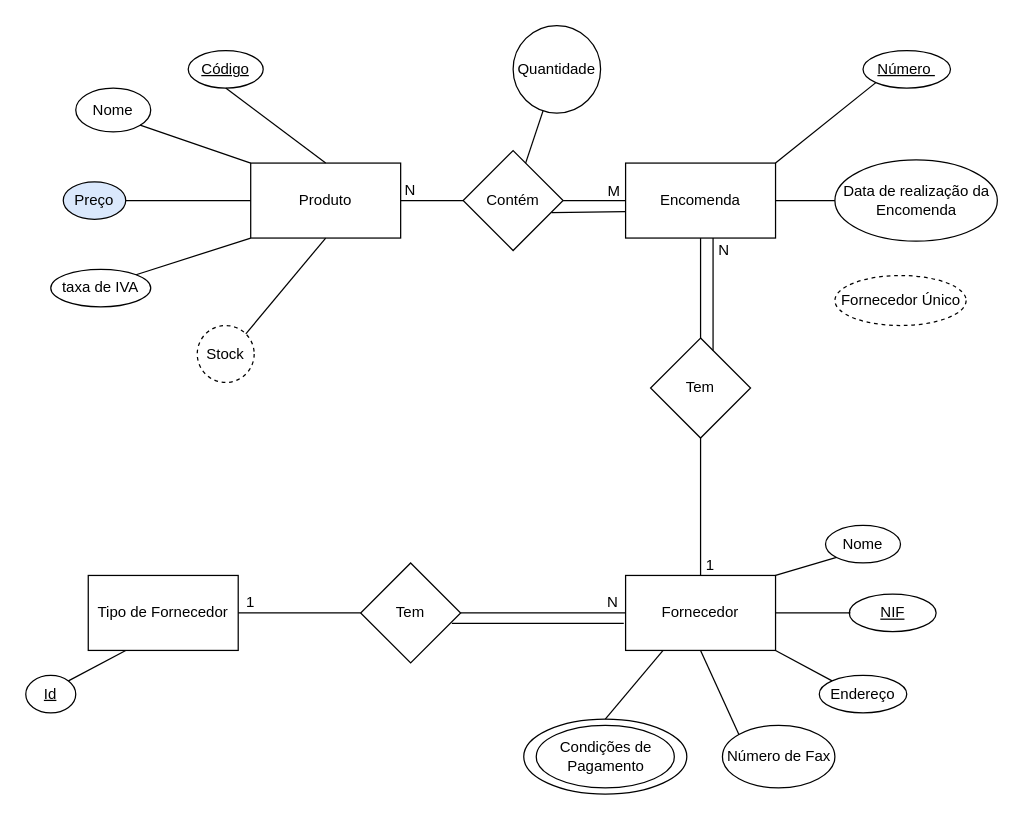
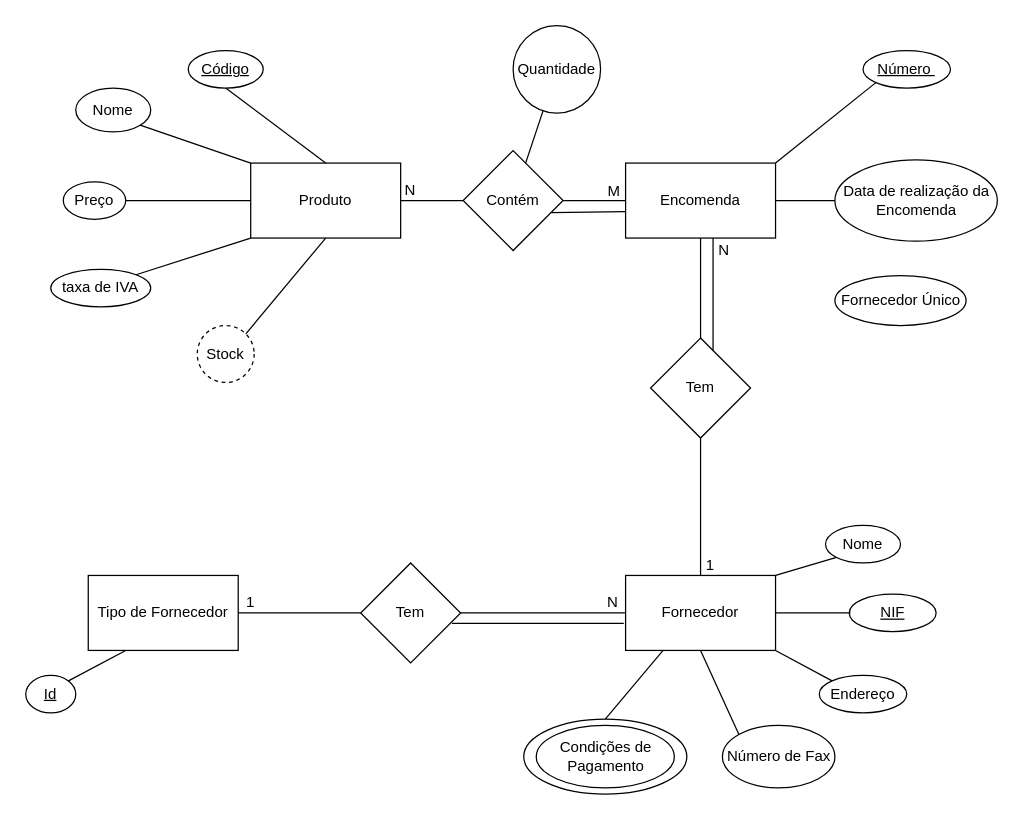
  <mxCell id="0" />
  <mxCell id="1" parent="0" />
  <mxCell id="2" value="Encomenda" style="rounded=0;whiteSpace=wrap;html=1;" vertex="1" parent="1"><mxGeometry x="500" y="130" width="120" height="60" as="geometry" /></mxCell>
  <mxCell id="3" value="&lt;u&gt;Número&amp;nbsp;&lt;/u&gt;" style="ellipse;whiteSpace=wrap;html=1;" vertex="1" parent="1"><mxGeometry x="690" y="40" width="70" height="30" as="geometry" /></mxCell>
  <mxCell id="4" value="" style="endArrow=none;html=1;rounded=0;entryX=0;entryY=1;entryDx=0;entryDy=0;exitX=1;exitY=0;exitDx=0;exitDy=0;" edge="1" parent="1" source="2" target="3"><mxGeometry width="50" height="50" relative="1" as="geometry"><mxPoint x="550" y="270" as="sourcePoint" /><mxPoint x="600" y="220" as="targetPoint" /></mxGeometry></mxCell>
  <mxCell id="5" value="Data de realização da Encomenda" style="ellipse;whiteSpace=wrap;html=1;" vertex="1" parent="1"><mxGeometry x="667.5" y="127.5" width="130" height="65" as="geometry" /></mxCell>
- <mxCell id="6" value="Fornecedor Único" style="ellipse;whiteSpace=wrap;html=1;dashed=1;" vertex="1" parent="1"><mxGeometry x="667.5" y="220" width="105" height="40" as="geometry" /></mxCell>
+ <mxCell id="6" value="Fornecedor Único" style="ellipse;whiteSpace=wrap;html=1;" vertex="1" parent="1"><mxGeometry x="667.5" y="220" width="105" height="40" as="geometry" /></mxCell>
  <mxCell id="7" value="" style="endArrow=none;html=1;rounded=0;entryX=1;entryY=0.5;entryDx=0;entryDy=0;exitX=0;exitY=0.5;exitDx=0;exitDy=0;" edge="1" parent="1" source="5" target="2"><mxGeometry width="50" height="50" relative="1" as="geometry"><mxPoint x="620" y="270" as="sourcePoint" /><mxPoint x="670" y="220" as="targetPoint" /></mxGeometry></mxCell>
  <mxCell id="8" value="" style="endArrow=none;html=1;rounded=0;entryX=0.5;entryY=1;entryDx=0;entryDy=0;exitX=0.5;exitY=0;exitDx=0;exitDy=0;" edge="1" parent="1" source="9" target="2"><mxGeometry width="50" height="50" relative="1" as="geometry"><mxPoint x="560" y="340" as="sourcePoint" /><mxPoint x="600" y="220" as="targetPoint" /></mxGeometry></mxCell>
  <mxCell id="9" value="Tem" style="rhombus;whiteSpace=wrap;html=1;" vertex="1" parent="1"><mxGeometry x="520" y="270" width="80" height="80" as="geometry" /></mxCell>
  <mxCell id="10" value="" style="endArrow=none;html=1;rounded=0;entryX=0.5;entryY=1;entryDx=0;entryDy=0;" edge="1" parent="1" target="9"><mxGeometry width="50" height="50" relative="1" as="geometry"><mxPoint x="560" y="460" as="sourcePoint" /><mxPoint x="550" y="320" as="targetPoint" /></mxGeometry></mxCell>
  <mxCell id="11" value="Fornecedor" style="rounded=0;whiteSpace=wrap;html=1;" vertex="1" parent="1"><mxGeometry x="500" y="460" width="120" height="60" as="geometry" /></mxCell>
  <mxCell id="12" value="Produto" style="rounded=0;whiteSpace=wrap;html=1;" vertex="1" parent="1"><mxGeometry x="200" y="130" width="120" height="60" as="geometry" /></mxCell>
  <mxCell id="13" value="&lt;u&gt;Código&lt;/u&gt;" style="ellipse;whiteSpace=wrap;html=1;" vertex="1" parent="1"><mxGeometry x="150" y="40" width="60" height="30" as="geometry" /></mxCell>
  <mxCell id="14" value="Nome" style="ellipse;whiteSpace=wrap;html=1;" vertex="1" parent="1"><mxGeometry x="60" y="70" width="60" height="35" as="geometry" /></mxCell>
- <mxCell id="15" value="Preço" style="ellipse;whiteSpace=wrap;html=1;fillColor=#dae8fc;" vertex="1" parent="1"><mxGeometry x="50" y="145" width="50" height="30" as="geometry" /></mxCell>
+ <mxCell id="15" value="Preço" style="ellipse;whiteSpace=wrap;html=1;" vertex="1" parent="1"><mxGeometry x="50" y="145" width="50" height="30" as="geometry" /></mxCell>
  <mxCell id="16" value="taxa de IVA" style="ellipse;whiteSpace=wrap;html=1;" vertex="1" parent="1"><mxGeometry x="40" y="215" width="80" height="30" as="geometry" /></mxCell>
  <mxCell id="17" value="" style="endArrow=none;html=1;rounded=0;entryX=0.5;entryY=1;entryDx=0;entryDy=0;exitX=0.5;exitY=0;exitDx=0;exitDy=0;" edge="1" parent="1" source="12" target="13"><mxGeometry width="50" height="50" relative="1" as="geometry"><mxPoint x="170" y="170" as="sourcePoint" /><mxPoint x="220" y="120" as="targetPoint" /></mxGeometry></mxCell>
  <mxCell id="18" value="" style="endArrow=none;html=1;rounded=0;entryX=1;entryY=1;entryDx=0;entryDy=0;exitX=0;exitY=0;exitDx=0;exitDy=0;" edge="1" parent="1" source="12" target="14"><mxGeometry width="50" height="50" relative="1" as="geometry"><mxPoint x="270" y="160" as="sourcePoint" /><mxPoint x="240" y="70" as="targetPoint" /></mxGeometry></mxCell>
  <mxCell id="19" value="" style="endArrow=none;html=1;rounded=0;entryX=1;entryY=0.5;entryDx=0;entryDy=0;exitX=0;exitY=0.5;exitDx=0;exitDy=0;" edge="1" parent="1" source="12" target="15"><mxGeometry width="50" height="50" relative="1" as="geometry"><mxPoint x="210" y="160" as="sourcePoint" /><mxPoint x="162" y="151" as="targetPoint" /></mxGeometry></mxCell>
  <mxCell id="20" value="" style="endArrow=none;html=1;rounded=0;entryX=1;entryY=0;entryDx=0;entryDy=0;exitX=0;exitY=1;exitDx=0;exitDy=0;" edge="1" parent="1" source="12" target="16"><mxGeometry width="50" height="50" relative="1" as="geometry"><mxPoint x="270" y="160" as="sourcePoint" /><mxPoint x="240" y="70" as="targetPoint" /></mxGeometry></mxCell>
  <mxCell id="21" value="" style="endArrow=none;html=1;rounded=0;exitX=1;exitY=0.5;exitDx=0;exitDy=0;entryX=0;entryY=0.5;entryDx=0;entryDy=0;" edge="1" parent="1" source="12" target="22"><mxGeometry width="50" height="50" relative="1" as="geometry"><mxPoint x="330" y="170" as="sourcePoint" /><mxPoint x="380" y="160" as="targetPoint" /></mxGeometry></mxCell>
  <mxCell id="22" value="Contém" style="rhombus;whiteSpace=wrap;html=1;" vertex="1" parent="1"><mxGeometry x="370" y="120" width="80" height="80" as="geometry" /></mxCell>
  <mxCell id="23" value="" style="endArrow=none;html=1;rounded=0;entryX=0;entryY=0.5;entryDx=0;entryDy=0;exitX=1;exitY=0.5;exitDx=0;exitDy=0;" edge="1" parent="1" source="22" target="2"><mxGeometry width="50" height="50" relative="1" as="geometry"><mxPoint x="450" y="160" as="sourcePoint" /><mxPoint x="380" y="120" as="targetPoint" /></mxGeometry></mxCell>
  <mxCell id="24" value="Nome" style="ellipse;whiteSpace=wrap;html=1;" vertex="1" parent="1"><mxGeometry x="660" y="420" width="60" height="30" as="geometry" /></mxCell>
  <mxCell id="25" value="&lt;u&gt;NIF&lt;/u&gt;" style="ellipse;whiteSpace=wrap;html=1;" vertex="1" parent="1"><mxGeometry x="679" y="475" width="69.5" height="30" as="geometry" /></mxCell>
  <mxCell id="26" value="Endereço" style="ellipse;whiteSpace=wrap;html=1;" vertex="1" parent="1"><mxGeometry x="655" y="540" width="70" height="30" as="geometry" /></mxCell>
  <mxCell id="27" value="Número de Fax" style="ellipse;whiteSpace=wrap;html=1;" vertex="1" parent="1"><mxGeometry x="577.5" y="580" width="90" height="50" as="geometry" /></mxCell>
  <mxCell id="28" value="Condições de Pagamento" style="ellipse;whiteSpace=wrap;html=1;" vertex="1" parent="1"><mxGeometry x="428.5" y="580" width="110.5" height="50" as="geometry" /></mxCell>
  <mxCell id="29" value="" style="endArrow=none;html=1;rounded=0;entryX=0.5;entryY=0;entryDx=0;entryDy=0;" edge="1" parent="1" target="50"><mxGeometry width="50" height="50" relative="1" as="geometry"><mxPoint x="530" y="520" as="sourcePoint" /><mxPoint x="570" y="510" as="targetPoint" /></mxGeometry></mxCell>
  <mxCell id="30" value="" style="endArrow=none;html=1;rounded=0;entryX=0;entryY=0;entryDx=0;entryDy=0;exitX=0.5;exitY=1;exitDx=0;exitDy=0;" edge="1" parent="1" source="11" target="27"><mxGeometry width="50" height="50" relative="1" as="geometry"><mxPoint x="510" y="470" as="sourcePoint" /><mxPoint x="470" y="460" as="targetPoint" /></mxGeometry></mxCell>
  <mxCell id="31" value="" style="endArrow=none;html=1;rounded=0;entryX=0;entryY=0;entryDx=0;entryDy=0;exitX=1;exitY=1;exitDx=0;exitDy=0;" edge="1" parent="1" source="11" target="26"><mxGeometry width="50" height="50" relative="1" as="geometry"><mxPoint x="510" y="530" as="sourcePoint" /><mxPoint x="470" y="580" as="targetPoint" /></mxGeometry></mxCell>
  <mxCell id="32" value="" style="endArrow=none;html=1;rounded=0;exitX=1;exitY=0.5;exitDx=0;exitDy=0;" edge="1" parent="1" source="11"><mxGeometry width="50" height="50" relative="1" as="geometry"><mxPoint x="570" y="530" as="sourcePoint" /><mxPoint x="680" y="490" as="targetPoint" /></mxGeometry></mxCell>
  <mxCell id="33" value="" style="endArrow=none;html=1;rounded=0;entryX=0;entryY=1;entryDx=0;entryDy=0;exitX=1;exitY=0;exitDx=0;exitDy=0;" edge="1" parent="1" source="11" target="24"><mxGeometry width="50" height="50" relative="1" as="geometry"><mxPoint x="630" y="530" as="sourcePoint" /><mxPoint x="678" y="559" as="targetPoint" /></mxGeometry></mxCell>
  <mxCell id="34" value="" style="endArrow=none;html=1;rounded=0;" edge="1" parent="1" source="22" target="35"><mxGeometry width="50" height="50" relative="1" as="geometry"><mxPoint x="410" y="120" as="sourcePoint" /><mxPoint x="430" y="70" as="targetPoint" /></mxGeometry></mxCell>
  <mxCell id="35" value="Quantidade" style="ellipse;whiteSpace=wrap;html=1;aspect=fixed;" vertex="1" parent="1"><mxGeometry x="410" y="20" width="70" height="70" as="geometry" /></mxCell>
  <mxCell id="36" value="Stock" style="ellipse;whiteSpace=wrap;html=1;aspect=fixed;dashed=1;rotation=0;" vertex="1" parent="1"><mxGeometry x="157.22" y="260" width="45.56" height="45.56" as="geometry" /></mxCell>
  <mxCell id="37" value="" style="endArrow=none;html=1;rounded=0;entryX=1;entryY=0;entryDx=0;entryDy=0;exitX=0.5;exitY=1;exitDx=0;exitDy=0;" edge="1" parent="1" source="12" target="36"><mxGeometry width="50" height="50" relative="1" as="geometry"><mxPoint x="240" y="200" as="sourcePoint" /><mxPoint x="190" y="300" as="targetPoint" /></mxGeometry></mxCell>
  <mxCell id="38" value="" style="endArrow=none;html=1;rounded=0;entryX=-0.001;entryY=0.649;entryDx=0;entryDy=0;entryPerimeter=0;exitX=0.884;exitY=0.62;exitDx=0;exitDy=0;exitPerimeter=0;" edge="1" parent="1" source="22" target="2"><mxGeometry width="50" height="50" relative="1" as="geometry"><mxPoint x="410" y="300" as="sourcePoint" /><mxPoint x="460" y="250" as="targetPoint" /></mxGeometry></mxCell>
  <mxCell id="39" value="" style="endArrow=none;html=1;rounded=0;entryX=0.5;entryY=1;entryDx=0;entryDy=0;" edge="1" parent="1"><mxGeometry width="50" height="50" relative="1" as="geometry"><mxPoint x="570" y="280" as="sourcePoint" /><mxPoint x="570" y="190" as="targetPoint" /></mxGeometry></mxCell>
  <mxCell id="40" value="N" style="text;html=1;align=center;verticalAlign=middle;whiteSpace=wrap;rounded=0;" vertex="1" parent="1"><mxGeometry x="298" y="137" width="60" height="30" as="geometry" /></mxCell>
  <mxCell id="41" value="M" style="text;html=1;align=center;verticalAlign=middle;whiteSpace=wrap;rounded=0;" vertex="1" parent="1"><mxGeometry x="461" y="138" width="60" height="30" as="geometry" /></mxCell>
  <mxCell id="42" value="1" style="text;html=1;align=center;verticalAlign=middle;whiteSpace=wrap;rounded=0;" vertex="1" parent="1"><mxGeometry x="538" y="437" width="60" height="30" as="geometry" /></mxCell>
  <mxCell id="43" value="N" style="text;html=1;align=center;verticalAlign=middle;whiteSpace=wrap;rounded=0;" vertex="1" parent="1"><mxGeometry x="549" y="185" width="60" height="30" as="geometry" /></mxCell>
  <mxCell id="44" value="Tipo de Fornecedor" style="rounded=0;whiteSpace=wrap;html=1;" vertex="1" parent="1"><mxGeometry x="70" y="460" width="120" height="60" as="geometry" /></mxCell>
  <mxCell id="45" value="Tem" style="rhombus;whiteSpace=wrap;html=1;" vertex="1" parent="1"><mxGeometry x="288" y="450" width="80" height="80" as="geometry" /></mxCell>
  <mxCell id="46" value="" style="endArrow=none;html=1;rounded=0;exitX=1;exitY=0.5;exitDx=0;exitDy=0;entryX=0;entryY=0.5;entryDx=0;entryDy=0;" edge="1" parent="1" source="44" target="45"><mxGeometry width="50" height="50" relative="1" as="geometry"><mxPoint x="410" y="470" as="sourcePoint" /><mxPoint x="460" y="420" as="targetPoint" /></mxGeometry></mxCell>
  <mxCell id="47" value="" style="endArrow=none;html=1;rounded=0;exitX=1;exitY=0.5;exitDx=0;exitDy=0;entryX=0;entryY=0.5;entryDx=0;entryDy=0;" edge="1" parent="1" source="45" target="11"><mxGeometry width="50" height="50" relative="1" as="geometry"><mxPoint x="200" y="500" as="sourcePoint" /><mxPoint x="298" y="500" as="targetPoint" /></mxGeometry></mxCell>
  <mxCell id="48" value="&lt;u&gt;Id&lt;/u&gt;" style="ellipse;whiteSpace=wrap;html=1;" vertex="1" parent="1"><mxGeometry x="20" y="540" width="40" height="30" as="geometry" /></mxCell>
  <mxCell id="49" value="" style="endArrow=none;html=1;rounded=0;entryX=1;entryY=0;entryDx=0;entryDy=0;exitX=0.25;exitY=1;exitDx=0;exitDy=0;" edge="1" parent="1" source="44" target="48"><mxGeometry width="50" height="50" relative="1" as="geometry"><mxPoint x="550" y="480" as="sourcePoint" /><mxPoint x="493" y="441" as="targetPoint" /></mxGeometry></mxCell>
  <mxCell id="50" value="" style="ellipse;whiteSpace=wrap;html=1;fillColor=none;" vertex="1" parent="1"><mxGeometry x="418.5" y="575" width="130.5" height="60" as="geometry" /></mxCell>
  <mxCell id="51" value="" style="endArrow=none;html=1;rounded=0;entryX=-0.012;entryY=0.639;entryDx=0;entryDy=0;entryPerimeter=0;exitX=0.912;exitY=0.605;exitDx=0;exitDy=0;exitPerimeter=0;" edge="1" parent="1" source="45" target="11"><mxGeometry width="50" height="50" relative="1" as="geometry"><mxPoint x="350" y="520" as="sourcePoint" /><mxPoint x="400" y="470" as="targetPoint" /></mxGeometry></mxCell>
  <mxCell id="52" value="N" style="text;html=1;align=center;verticalAlign=middle;whiteSpace=wrap;rounded=0;" vertex="1" parent="1"><mxGeometry x="460" y="467" width="60" height="30" as="geometry" /></mxCell>
  <mxCell id="53" value="1" style="text;html=1;align=center;verticalAlign=middle;whiteSpace=wrap;rounded=0;" vertex="1" parent="1"><mxGeometry x="170" y="467" width="60" height="30" as="geometry" /></mxCell>
